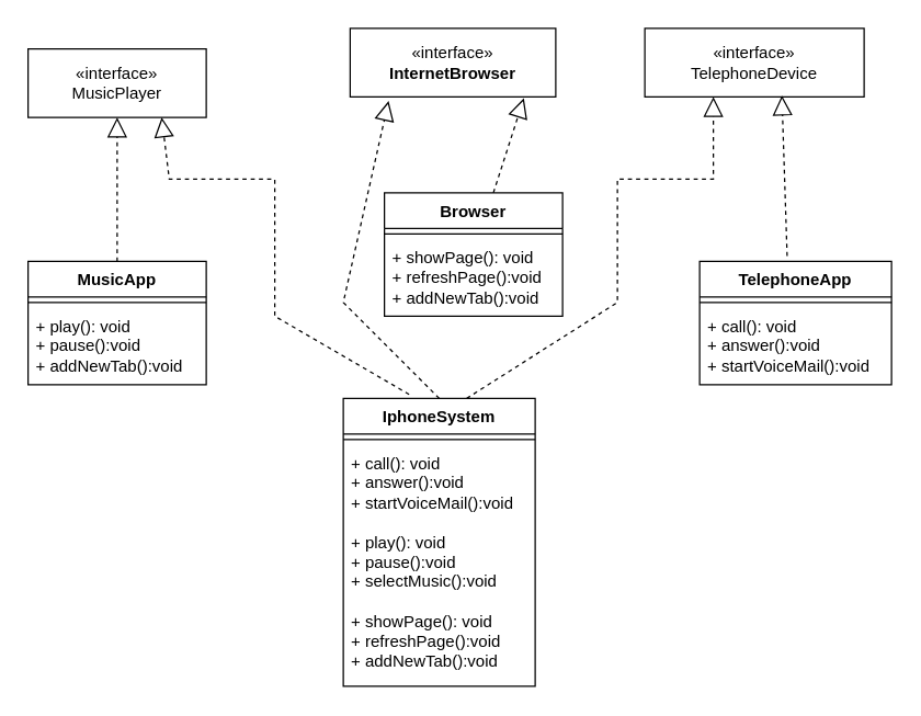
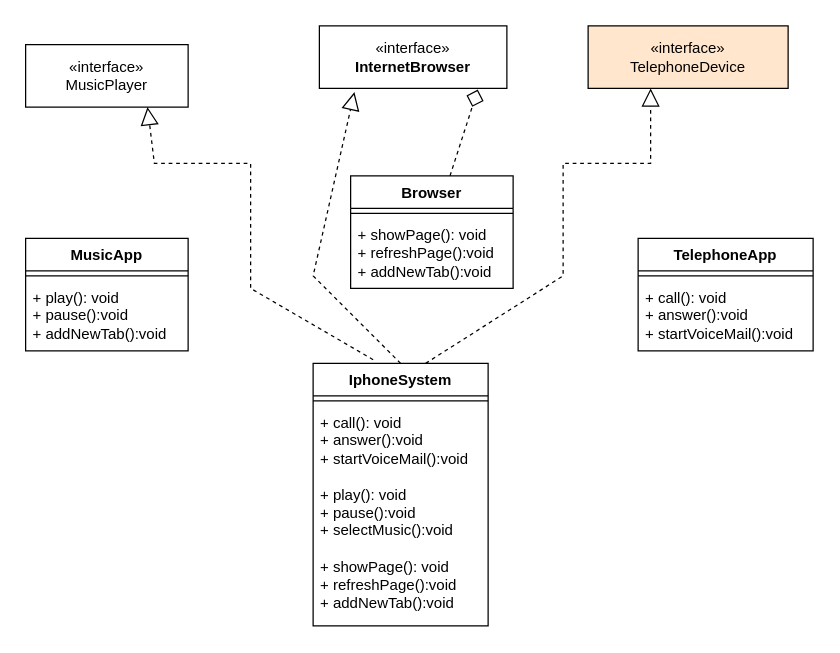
  <mxCell id="0" />
  <mxCell id="1" parent="0" />
  <mxCell id="2" value="Browser" style="swimlane;fontStyle=1;align=center;verticalAlign=top;childLayout=stackLayout;horizontal=1;startSize=26;horizontalStack=0;resizeParent=1;resizeParentMax=0;resizeLast=0;collapsible=1;marginBottom=0;whiteSpace=wrap;html=1;" vertex="1" parent="1"><mxGeometry x="280" y="140" width="130" height="90" as="geometry" /></mxCell>
  <mxCell id="3" value="" style="line;strokeWidth=1;fillColor=none;align=left;verticalAlign=middle;spacingTop=-1;spacingLeft=3;spacingRight=3;rotatable=0;labelPosition=right;points=[];portConstraint=eastwest;strokeColor=inherit;" vertex="1" parent="2"><mxGeometry y="26" width="130" height="8" as="geometry" /></mxCell>
  <mxCell id="4" value="&lt;div&gt;+ showPage(): void&lt;/div&gt;&lt;div&gt;+ refreshPage():void&lt;/div&gt;&lt;div&gt;+ addNewTab():void&lt;/div&gt;" style="text;strokeColor=none;fillColor=none;align=left;verticalAlign=top;spacingLeft=4;spacingRight=4;overflow=hidden;rotatable=0;points=[[0,0.5],[1,0.5]];portConstraint=eastwest;whiteSpace=wrap;html=1;" vertex="1" parent="2"><mxGeometry y="34" width="130" height="56" as="geometry" /></mxCell>
  <mxCell id="5" value="«interface»&lt;br&gt;&lt;b&gt;InternetBrowser&lt;/b&gt;" style="html=1;whiteSpace=wrap;" vertex="1" parent="1"><mxGeometry x="255" y="20" width="150" height="50" as="geometry" /></mxCell>
  <mxCell id="6" value="MusicApp" style="swimlane;fontStyle=1;align=center;verticalAlign=top;childLayout=stackLayout;horizontal=1;startSize=26;horizontalStack=0;resizeParent=1;resizeParentMax=0;resizeLast=0;collapsible=1;marginBottom=0;whiteSpace=wrap;html=1;" vertex="1" parent="1"><mxGeometry x="20" y="190" width="130" height="90" as="geometry" /></mxCell>
  <mxCell id="7" value="" style="line;strokeWidth=1;fillColor=none;align=left;verticalAlign=middle;spacingTop=-1;spacingLeft=3;spacingRight=3;rotatable=0;labelPosition=right;points=[];portConstraint=eastwest;strokeColor=inherit;" vertex="1" parent="6"><mxGeometry y="26" width="130" height="8" as="geometry" /></mxCell>
  <mxCell id="8" value="&lt;div&gt;+ play(): void&lt;/div&gt;&lt;div&gt;+ pause():void&lt;/div&gt;&lt;div&gt;+ addNewTab():void&lt;/div&gt;" style="text;strokeColor=none;fillColor=none;align=left;verticalAlign=top;spacingLeft=4;spacingRight=4;overflow=hidden;rotatable=0;points=[[0,0.5],[1,0.5]];portConstraint=eastwest;whiteSpace=wrap;html=1;" vertex="1" parent="6"><mxGeometry y="34" width="130" height="56" as="geometry" /></mxCell>
  <mxCell id="9" value="&lt;div&gt;&lt;br&gt;&lt;/div&gt;&lt;div&gt;«interface»&lt;/div&gt;&lt;div&gt;MusicPlayer&lt;/div&gt;&lt;div&gt;&lt;br&gt;&lt;/div&gt;" style="html=1;whiteSpace=wrap;" vertex="1" parent="1"><mxGeometry x="20" y="35" width="130" height="50" as="geometry" /></mxCell>
- <mxCell id="10" value="&lt;div&gt;&lt;br&gt;&lt;/div&gt;&lt;div&gt;«interface»&lt;/div&gt;&lt;div&gt;TelephoneDevice&lt;/div&gt;&lt;div&gt;&lt;br&gt;&lt;/div&gt;" style="html=1;whiteSpace=wrap;" vertex="1" parent="1"><mxGeometry x="470" y="20" width="160" height="50" as="geometry" /></mxCell>
+ <mxCell id="10" value="&lt;div&gt;&lt;br&gt;&lt;/div&gt;&lt;div&gt;«interface»&lt;/div&gt;&lt;div&gt;TelephoneDevice&lt;/div&gt;&lt;div&gt;&lt;br&gt;&lt;/div&gt;" style="html=1;whiteSpace=wrap;fillColor=#ffe6cc;" vertex="1" parent="1"><mxGeometry x="470" y="20" width="160" height="50" as="geometry" /></mxCell>
  <mxCell id="11" value="TelephoneApp" style="swimlane;fontStyle=1;align=center;verticalAlign=top;childLayout=stackLayout;horizontal=1;startSize=26;horizontalStack=0;resizeParent=1;resizeParentMax=0;resizeLast=0;collapsible=1;marginBottom=0;whiteSpace=wrap;html=1;" vertex="1" parent="1"><mxGeometry x="510" y="190" width="140" height="90" as="geometry" /></mxCell>
  <mxCell id="12" value="" style="line;strokeWidth=1;fillColor=none;align=left;verticalAlign=middle;spacingTop=-1;spacingLeft=3;spacingRight=3;rotatable=0;labelPosition=right;points=[];portConstraint=eastwest;strokeColor=inherit;" vertex="1" parent="11"><mxGeometry y="26" width="140" height="8" as="geometry" /></mxCell>
  <mxCell id="13" value="&lt;div&gt;+ call(): void&lt;/div&gt;&lt;div&gt;+ answer():void&lt;/div&gt;&lt;div&gt;+ startVoiceMail():void&lt;/div&gt;" style="text;strokeColor=none;fillColor=none;align=left;verticalAlign=top;spacingLeft=4;spacingRight=4;overflow=hidden;rotatable=0;points=[[0,0.5],[1,0.5]];portConstraint=eastwest;whiteSpace=wrap;html=1;" vertex="1" parent="11"><mxGeometry y="34" width="140" height="56" as="geometry" /></mxCell>
- <mxCell id="14" value="" style="endArrow=block;dashed=1;endFill=0;endSize=12;html=1;rounded=0;exitX=0.5;exitY=0;exitDx=0;exitDy=0;" edge="1" parent="1" source="6" target="9"><mxGeometry width="160" relative="1" as="geometry"><mxPoint x="320" y="80" as="sourcePoint" /><mxPoint x="440" y="80" as="targetPoint" /></mxGeometry></mxCell>
- <mxCell id="15" value="" style="endArrow=block;dashed=1;endFill=0;endSize=12;html=1;rounded=0;exitX=0.456;exitY=-0.044;exitDx=0;exitDy=0;exitPerimeter=0;entryX=0.625;entryY=0.98;entryDx=0;entryDy=0;entryPerimeter=0;" edge="1" parent="1" source="11" target="10"><mxGeometry width="160" relative="1" as="geometry"><mxPoint x="320" y="80" as="sourcePoint" /><mxPoint x="570" y="80" as="targetPoint" /></mxGeometry></mxCell>
- <mxCell id="16" value="" style="endArrow=block;dashed=1;endFill=0;endSize=12;html=1;rounded=0;entryX=0.845;entryY=1.02;entryDx=0;entryDy=0;entryPerimeter=0;" edge="1" parent="1" source="2" target="5"><mxGeometry width="160" relative="1" as="geometry"><mxPoint x="320" y="80" as="sourcePoint" /><mxPoint x="490" y="90" as="targetPoint" /></mxGeometry></mxCell>
+ <mxCell id="16" value="" style="endArrow=diamond;dashed=1;endFill=0;endSize=12;html=1;rounded=0;entryX=0.845;entryY=1.02;entryDx=0;entryDy=0;entryPerimeter=0;" edge="1" parent="1" source="2" target="5"><mxGeometry width="160" relative="1" as="geometry"><mxPoint x="320" y="80" as="sourcePoint" /><mxPoint x="490" y="90" as="targetPoint" /></mxGeometry></mxCell>
  <mxCell id="17" value="IphoneSystem" style="swimlane;fontStyle=1;align=center;verticalAlign=top;childLayout=stackLayout;horizontal=1;startSize=26;horizontalStack=0;resizeParent=1;resizeParentMax=0;resizeLast=0;collapsible=1;marginBottom=0;whiteSpace=wrap;html=1;" vertex="1" parent="1"><mxGeometry x="250" y="290" width="140" height="210" as="geometry" /></mxCell>
  <mxCell id="18" value="" style="line;strokeWidth=1;fillColor=none;align=left;verticalAlign=middle;spacingTop=-1;spacingLeft=3;spacingRight=3;rotatable=0;labelPosition=right;points=[];portConstraint=eastwest;strokeColor=inherit;" vertex="1" parent="17"><mxGeometry y="26" width="140" height="8" as="geometry" /></mxCell>
  <mxCell id="19" value="&lt;div&gt;&lt;div&gt;+ call(): void&lt;/div&gt;&lt;div&gt;+ answer():void&lt;/div&gt;&lt;div&gt;+ startVoiceMail():void&lt;/div&gt;&lt;div&gt;&lt;br&gt;&lt;/div&gt;&lt;div&gt;&lt;div&gt;+ play(): void&lt;/div&gt;&lt;div&gt;+ pause():void&lt;/div&gt;&lt;div&gt;+ selectMusic():void&lt;/div&gt;&lt;br&gt;&lt;/div&gt;+ showPage(): void&lt;/div&gt;&lt;div&gt;+ refreshPage():void&lt;/div&gt;&lt;div&gt;+ addNewTab():void&lt;/div&gt;" style="text;strokeColor=none;fillColor=none;align=left;verticalAlign=top;spacingLeft=4;spacingRight=4;overflow=hidden;rotatable=0;points=[[0,0.5],[1,0.5]];portConstraint=eastwest;whiteSpace=wrap;html=1;" vertex="1" parent="17"><mxGeometry y="34" width="140" height="176" as="geometry" /></mxCell>
  <mxCell id="20" value="" style="endArrow=block;dashed=1;endFill=0;endSize=12;html=1;rounded=0;entryX=0.187;entryY=1.06;entryDx=0;entryDy=0;entryPerimeter=0;exitX=0.5;exitY=0;exitDx=0;exitDy=0;" edge="1" parent="1" source="17" target="5"><mxGeometry width="160" relative="1" as="geometry"><mxPoint x="250" y="290" as="sourcePoint" /><mxPoint x="533" y="108" as="targetPoint" /><Array as="points"><mxPoint x="250" y="220" /></Array></mxGeometry></mxCell>
  <mxCell id="21" value="" style="endArrow=block;dashed=1;endFill=0;endSize=12;html=1;rounded=0;entryX=0.75;entryY=1;entryDx=0;entryDy=0;exitX=0.343;exitY=-0.014;exitDx=0;exitDy=0;exitPerimeter=0;" edge="1" parent="1" source="17" target="9"><mxGeometry width="160" relative="1" as="geometry"><mxPoint x="260" y="288" as="sourcePoint" /><mxPoint x="505" y="108" as="targetPoint" /><Array as="points"><mxPoint x="200" y="230" /><mxPoint x="200" y="130" /><mxPoint x="123" y="130" /></Array></mxGeometry></mxCell>
  <mxCell id="22" value="" style="endArrow=block;dashed=1;endFill=0;endSize=12;html=1;rounded=0;exitX=0.643;exitY=0;exitDx=0;exitDy=0;exitPerimeter=0;" edge="1" parent="1" source="17"><mxGeometry width="160" relative="1" as="geometry"><mxPoint x="410" y="300" as="sourcePoint" /><mxPoint x="520" y="70" as="targetPoint" /><Array as="points"><mxPoint x="450" y="220" /><mxPoint x="450" y="130" /><mxPoint x="520" y="130" /></Array></mxGeometry></mxCell>
